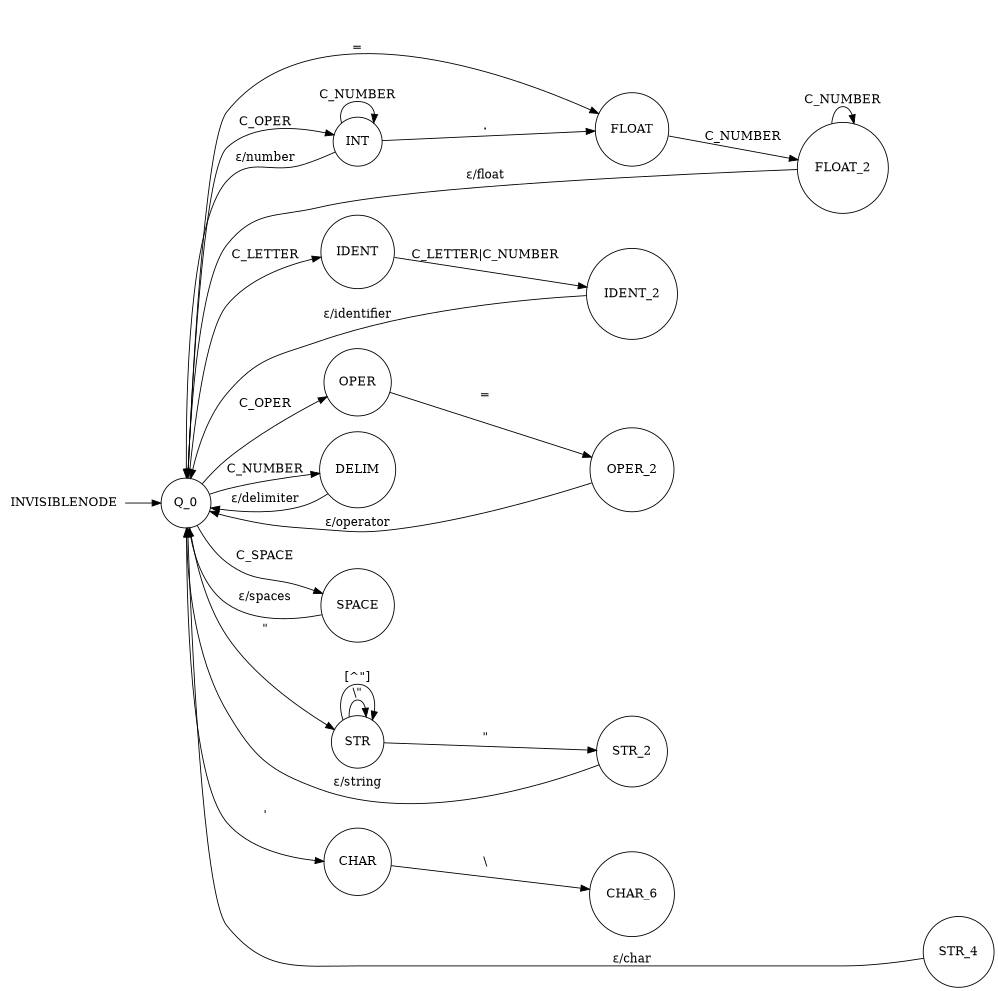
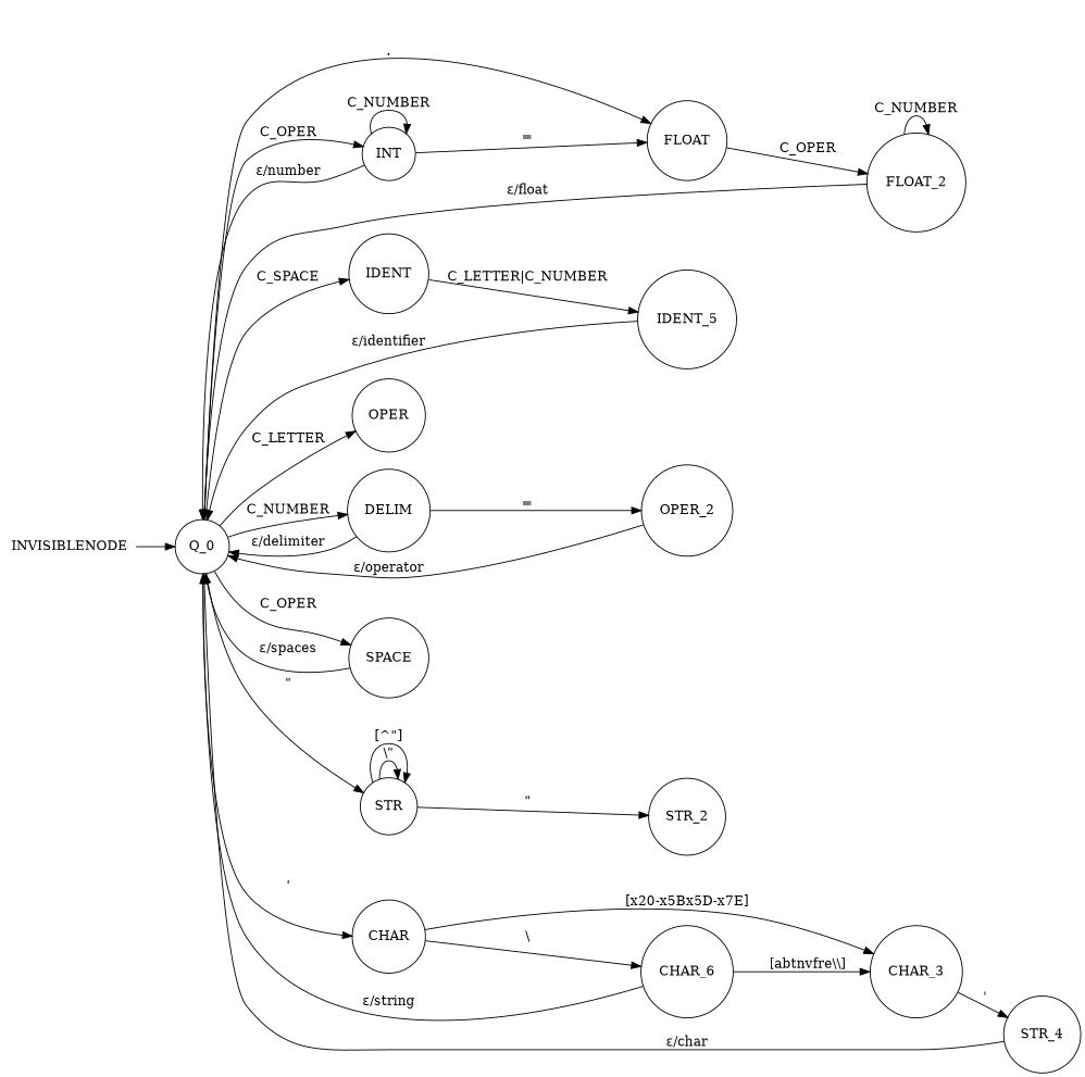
  digraph {
    rankdir=LR
    node [shape=circle]
    INVISIBLENODE [shape=none]
    Q_0
    INT
    FLOAT
    IDENT
    OPER
    SPACE
    DELIM
    STR
    CHAR
    FLOAT_2
-   IDENT_2
+   IDENT_2 [label=IDENT_5]
    OPER_2
    STR_2
    n15 [label=CHAR_6]
+   CHAR_3
    n17 [label=STR_4]
    INVISIBLENODE -> Q_0 [label=" "]
    Q_0 -> INT [label=C_OPER]
-   Q_0 -> FLOAT [label="="]
-   Q_0 -> IDENT [label=C_LETTER]
-   Q_0 -> OPER [label=C_OPER]
-   Q_0 -> SPACE [label=C_SPACE]
+   Q_0 -> FLOAT [label="."]
+   Q_0 -> IDENT [label=C_SPACE]
+   Q_0 -> OPER [label=C_LETTER]
+   Q_0 -> SPACE [label=C_OPER]
    Q_0 -> DELIM [label=C_NUMBER]
    Q_0 -> STR [label="\""]
    Q_0 -> CHAR [label="'"]
    INT -> Q_0 [label="&#949;/number"]
    INT -> INT [label=C_NUMBER]
-   INT -> FLOAT [label="."]
-   FLOAT -> FLOAT_2 [label=C_NUMBER]
+   INT -> FLOAT [label="="]
+   FLOAT -> FLOAT_2 [label=C_OPER]
    IDENT -> IDENT_2 [label="C_LETTER|C_NUMBER"]
-   OPER -> OPER_2 [label="="]
+   DELIM -> OPER_2 [label="="]
    SPACE -> Q_0 [label="&#949;/spaces"]
    DELIM -> Q_0 [label="&#949;/delimiter"]
    STR -> STR [label="\\\""]
    STR -> STR [label="[^\"]"]
    STR -> STR_2 [label="\""]
    CHAR -> n15 [label="\\"]
+   CHAR -> CHAR_3 [label="[\x20-\x5B\x5D-\x7E]"]
    FLOAT_2 -> Q_0 [label="&#949;/float"]
    FLOAT_2 -> FLOAT_2 [label=C_NUMBER]
    IDENT_2 -> Q_0 [label="&#949;/identifier"]
    OPER_2 -> Q_0 [label="&#949;/operator"]
-   STR_2 -> Q_0 [label="&#949;/string"]
+   n15 -> Q_0 [label="&#949;/string"]
+   n15 -> CHAR_3 [label="[abtnvfre\\\\]"]
+   CHAR_3 -> n17 [label="'"]
    n17 -> Q_0 [label="&#949;/char"]
  }
